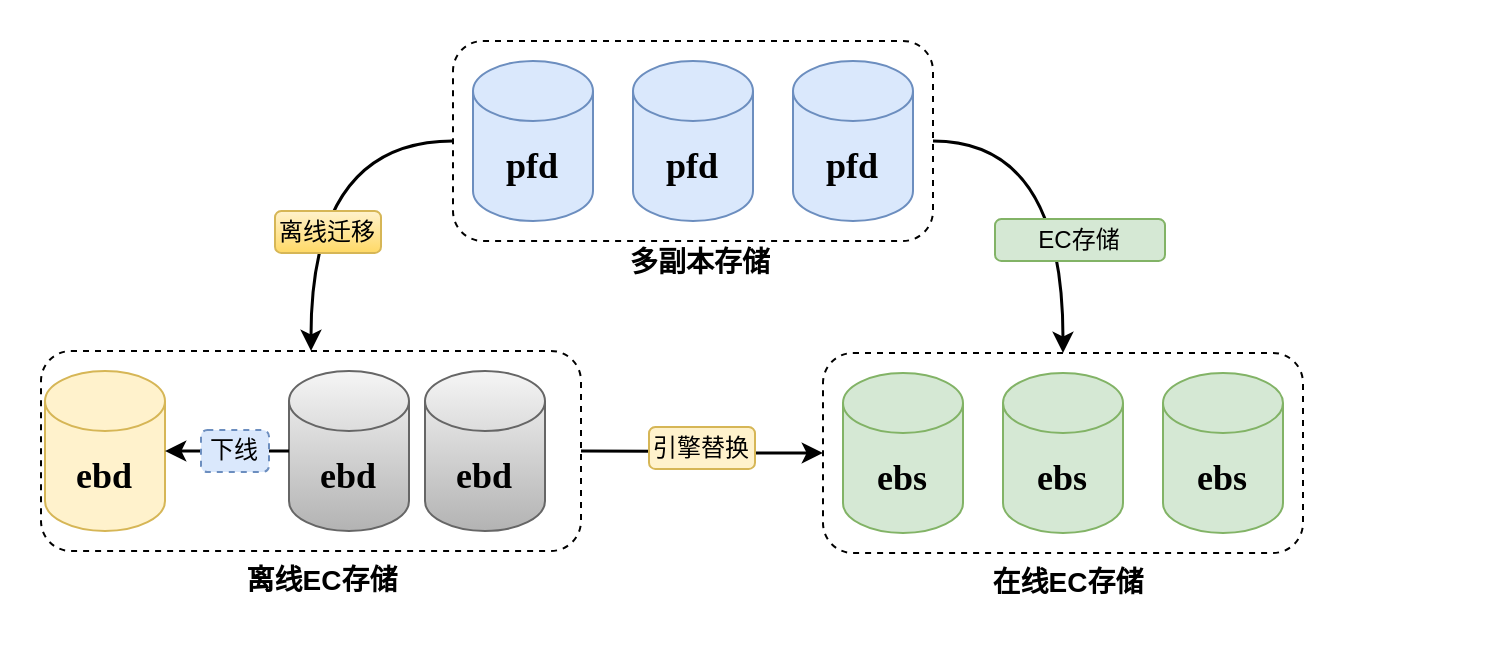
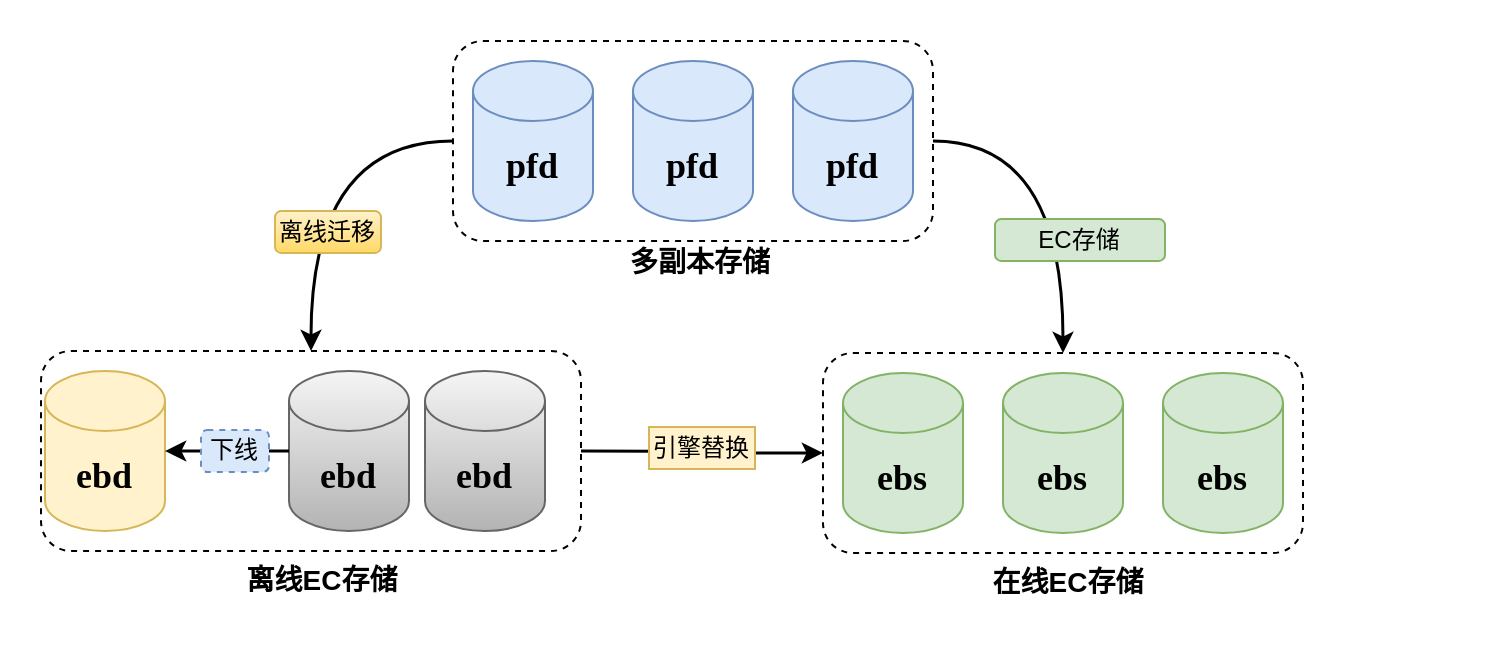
  <mxCell id="0" />
  <mxCell id="1" parent="0" />
  <mxCell id="2" value="" style="group" vertex="1" connectable="0" parent="1"><mxGeometry x="226" y="20" width="240" height="126" as="geometry" /></mxCell>
  <mxCell id="3" value="" style="rounded=1;whiteSpace=wrap;html=1;dashed=1;" vertex="1" parent="2"><mxGeometry width="240" height="100" as="geometry" /></mxCell>
  <mxCell id="4" value="&lt;font style=&quot;font-size: 18px;&quot; face=&quot;Comic Sans MS&quot;&gt;&lt;b&gt;pfd&lt;/b&gt;&lt;/font&gt;" style="shape=cylinder3;whiteSpace=wrap;html=1;boundedLbl=1;backgroundOutline=1;size=15;fillColor=#dae8fc;strokeColor=#6c8ebf;" vertex="1" parent="2"><mxGeometry x="10" y="10" width="60" height="80" as="geometry" /></mxCell>
  <mxCell id="5" value="&lt;font style=&quot;font-size: 18px;&quot; face=&quot;Comic Sans MS&quot;&gt;&lt;b&gt;pfd&lt;/b&gt;&lt;/font&gt;" style="shape=cylinder3;whiteSpace=wrap;html=1;boundedLbl=1;backgroundOutline=1;size=15;fillColor=#dae8fc;strokeColor=#6c8ebf;" vertex="1" parent="2"><mxGeometry x="90" y="10" width="60" height="80" as="geometry" /></mxCell>
  <mxCell id="6" value="&lt;font style=&quot;font-size: 18px;&quot; face=&quot;Comic Sans MS&quot;&gt;&lt;b&gt;pfd&lt;/b&gt;&lt;/font&gt;" style="shape=cylinder3;whiteSpace=wrap;html=1;boundedLbl=1;backgroundOutline=1;size=15;fillColor=#dae8fc;strokeColor=#6c8ebf;" vertex="1" parent="2"><mxGeometry x="170" y="10" width="60" height="80" as="geometry" /></mxCell>
  <mxCell id="7" value="&lt;font style=&quot;font-size: 14px;&quot;&gt;&lt;b&gt;多副本存储&lt;/b&gt;&lt;/font&gt;" style="text;strokeColor=none;align=center;fillColor=none;html=1;verticalAlign=middle;whiteSpace=wrap;rounded=0;" vertex="1" parent="2"><mxGeometry x="84" y="96" width="80" height="30" as="geometry" /></mxCell>
  <mxCell id="8" value="" style="group" vertex="1" connectable="0" parent="1"><mxGeometry x="411" y="176" width="320" height="130" as="geometry" /></mxCell>
  <mxCell id="9" value="" style="group" vertex="1" connectable="0" parent="8"><mxGeometry width="320" height="100" as="geometry" /></mxCell>
  <mxCell id="10" value="" style="rounded=1;whiteSpace=wrap;html=1;dashed=1;" vertex="1" parent="9"><mxGeometry width="240" height="100" as="geometry" /></mxCell>
  <mxCell id="11" value="&lt;font style=&quot;font-size: 18px;&quot; face=&quot;Comic Sans MS&quot;&gt;&lt;b&gt;ebs&lt;/b&gt;&lt;/font&gt;" style="shape=cylinder3;whiteSpace=wrap;html=1;boundedLbl=1;backgroundOutline=1;size=15;fillColor=#d5e8d4;strokeColor=#82b366;" vertex="1" parent="9"><mxGeometry x="10" y="10" width="60" height="80" as="geometry" /></mxCell>
  <mxCell id="12" value="&lt;font style=&quot;font-size: 18px;&quot; face=&quot;Comic Sans MS&quot;&gt;&lt;b&gt;ebs&lt;/b&gt;&lt;/font&gt;" style="shape=cylinder3;whiteSpace=wrap;html=1;boundedLbl=1;backgroundOutline=1;size=15;fillColor=#d5e8d4;strokeColor=#82b366;" vertex="1" parent="9"><mxGeometry x="90" y="10" width="60" height="80" as="geometry" /></mxCell>
  <mxCell id="13" value="&lt;font style=&quot;font-size: 18px;&quot; face=&quot;Comic Sans MS&quot;&gt;&lt;b&gt;ebs&lt;/b&gt;&lt;/font&gt;" style="shape=cylinder3;whiteSpace=wrap;html=1;boundedLbl=1;backgroundOutline=1;size=15;fillColor=#d5e8d4;strokeColor=#82b366;" vertex="1" parent="9"><mxGeometry x="170" y="10" width="60" height="80" as="geometry" /></mxCell>
  <mxCell id="14" value="&lt;font style=&quot;font-size: 14px;&quot;&gt;&lt;b&gt;在线EC存储&lt;/b&gt;&lt;/font&gt;" style="text;strokeColor=none;align=center;fillColor=none;html=1;verticalAlign=middle;whiteSpace=wrap;rounded=0;" vertex="1" parent="8"><mxGeometry x="83" y="100" width="80" height="30" as="geometry" /></mxCell>
  <mxCell id="15" style="edgeStyle=orthogonalEdgeStyle;curved=1;rounded=0;orthogonalLoop=1;jettySize=auto;html=1;exitX=0;exitY=0.5;exitDx=0;exitDy=0;strokeWidth=1.5;" edge="1" parent="1" source="3" target="19"><mxGeometry relative="1" as="geometry" /></mxCell>
  <mxCell id="16" value="离线迁移" style="rounded=1;whiteSpace=wrap;html=1;fillColor=#fff2cc;gradientColor=#ffd966;strokeColor=#d6b656;" vertex="1" parent="1"><mxGeometry x="137" y="105" width="53" height="21" as="geometry" /></mxCell>
  <mxCell id="17" value="&lt;font style=&quot;font-size: 14px;&quot;&gt;&lt;b&gt;离线EC存储&lt;/b&gt;&lt;/font&gt;" style="text;strokeColor=none;align=center;fillColor=none;html=1;verticalAlign=middle;whiteSpace=wrap;rounded=0;container=0;" vertex="1" parent="1"><mxGeometry x="121" y="275" width="80" height="30" as="geometry" /></mxCell>
  <mxCell id="18" style="edgeStyle=orthogonalEdgeStyle;curved=1;rounded=0;orthogonalLoop=1;jettySize=auto;html=1;exitX=1;exitY=0.5;exitDx=0;exitDy=0;strokeWidth=1.5;" edge="1" parent="1" source="19" target="10"><mxGeometry relative="1" as="geometry" /></mxCell>
  <mxCell id="19" value="" style="rounded=1;whiteSpace=wrap;html=1;dashed=1;container=0;" vertex="1" parent="1"><mxGeometry x="20" y="175" width="270" height="100" as="geometry" /></mxCell>
  <mxCell id="20" value="&lt;font style=&quot;font-size: 18px;&quot; face=&quot;Comic Sans MS&quot;&gt;&lt;b&gt;ebd&lt;/b&gt;&lt;/font&gt;" style="shape=cylinder3;whiteSpace=wrap;html=1;boundedLbl=1;backgroundOutline=1;size=15;fillColor=#fff2cc;strokeColor=#d6b656;container=0;" vertex="1" parent="1"><mxGeometry x="22" y="185" width="60" height="80" as="geometry" /></mxCell>
  <mxCell id="21" value="&lt;font style=&quot;font-size: 18px;&quot; face=&quot;Comic Sans MS&quot;&gt;&lt;b&gt;ebd&lt;/b&gt;&lt;/font&gt;" style="shape=cylinder3;whiteSpace=wrap;html=1;boundedLbl=1;backgroundOutline=1;size=15;fillColor=#f5f5f5;strokeColor=#666666;container=0;gradientColor=#b3b3b3;" vertex="1" parent="1"><mxGeometry x="144" y="185" width="60" height="80" as="geometry" /></mxCell>
  <mxCell id="22" value="&lt;font style=&quot;font-size: 18px;&quot; face=&quot;Comic Sans MS&quot;&gt;&lt;b&gt;ebd&lt;/b&gt;&lt;/font&gt;" style="shape=cylinder3;whiteSpace=wrap;html=1;boundedLbl=1;backgroundOutline=1;size=15;fillColor=#f5f5f5;strokeColor=#666666;fillStyle=hatch;gradientColor=#b3b3b3;container=0;" vertex="1" parent="1"><mxGeometry x="212" y="185" width="60" height="80" as="geometry" /></mxCell>
  <mxCell id="23" style="edgeStyle=orthogonalEdgeStyle;curved=1;rounded=0;orthogonalLoop=1;jettySize=auto;html=1;exitX=1;exitY=0.5;exitDx=0;exitDy=0;entryX=0.5;entryY=0;entryDx=0;entryDy=0;strokeWidth=1.5;" edge="1" parent="1" source="3" target="10"><mxGeometry relative="1" as="geometry" /></mxCell>
  <mxCell id="24" value="EC存储" style="rounded=1;whiteSpace=wrap;html=1;fillColor=#d5e8d4;strokeColor=#82b366;" vertex="1" parent="1"><mxGeometry x="497" y="109" width="85" height="21" as="geometry" /></mxCell>
  <mxCell id="25" style="edgeStyle=orthogonalEdgeStyle;curved=1;rounded=0;orthogonalLoop=1;jettySize=auto;html=1;exitX=0;exitY=0.5;exitDx=0;exitDy=0;exitPerimeter=0;entryX=1;entryY=0.5;entryDx=0;entryDy=0;entryPerimeter=0;strokeWidth=1.5;" edge="1" parent="1" source="21" target="20"><mxGeometry relative="1" as="geometry" /></mxCell>
  <mxCell id="26" value="下线" style="rounded=1;whiteSpace=wrap;html=1;fillStyle=auto;fillColor=#dae8fc;strokeColor=#6c8ebf;dashed=1;" vertex="1" parent="1"><mxGeometry x="100" y="214.5" width="34" height="21" as="geometry" /></mxCell>
- <mxCell id="27" value="引擎替换" style="rounded=1;whiteSpace=wrap;html=1;fillColor=#fff2cc;strokeColor=#d6b656;" vertex="1" parent="1"><mxGeometry x="324" y="213" width="53" height="21" as="geometry" /></mxCell>
+ <mxCell id="27" value="引擎替换" style="whiteSpace=wrap;html=1;fillColor=#fff2cc;strokeColor=#d6b656;rounded=0;" vertex="1" parent="1"><mxGeometry x="324" y="213" width="53" height="21" as="geometry" /></mxCell>
